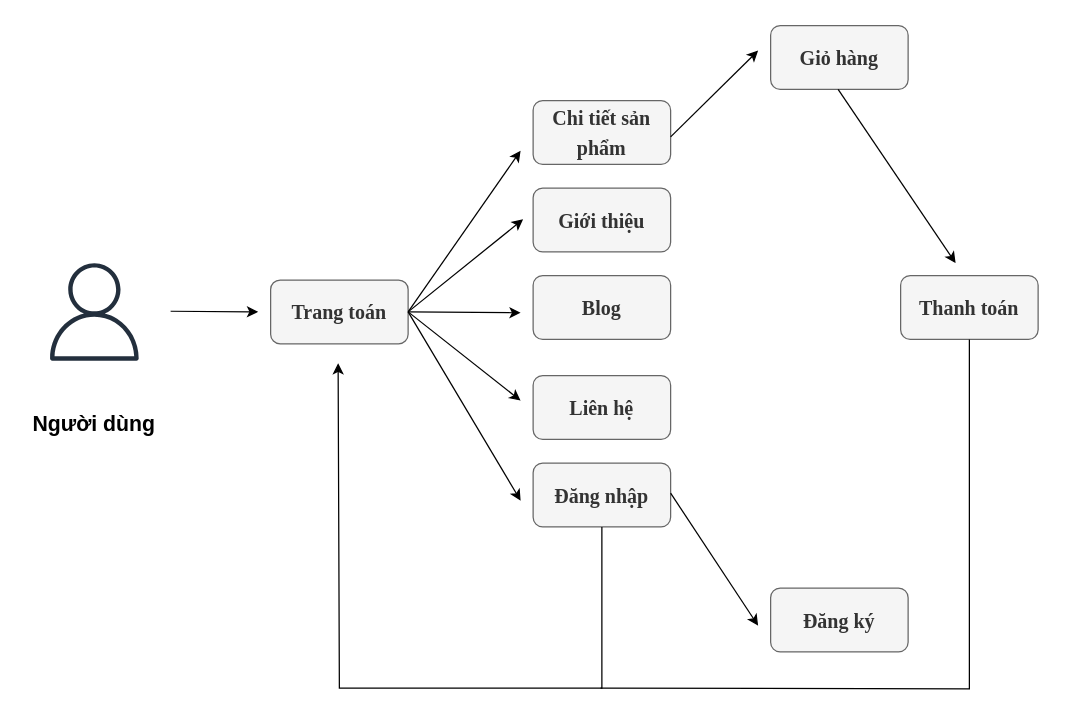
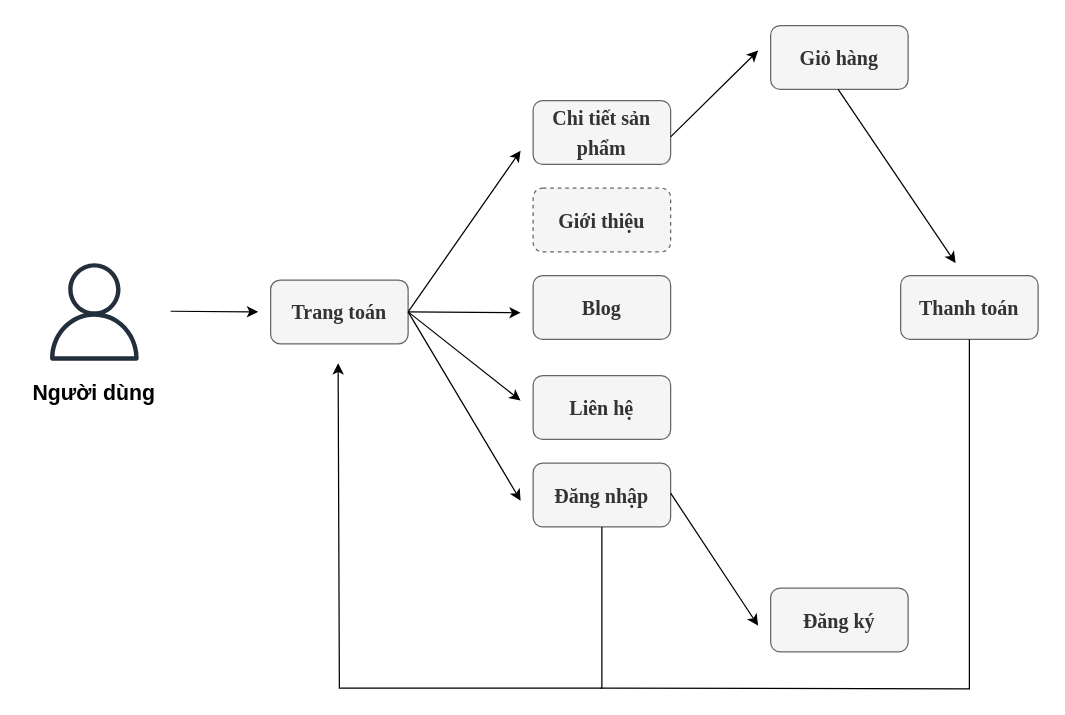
  <mxCell id="0" />
  <mxCell id="1" parent="0" />
  <mxCell id="2" value="" style="sketch=0;outlineConnect=0;fontColor=#232F3E;gradientColor=none;fillColor=#232F3D;strokeColor=none;dashed=0;verticalLabelPosition=bottom;verticalAlign=top;align=center;html=1;fontSize=12;fontStyle=0;aspect=fixed;pointerEvents=1;shape=mxgraph.aws4.user;" parent="1" vertex="1"><mxGeometry x="36" y="210" width="78" height="78" as="geometry" /></mxCell>
  <mxCell id="3" value="&lt;h2 style=&quot;border-color: var(--border-color); color: rgb(51, 51, 51); font-family: &amp;quot;Times New Roman&amp;quot;; text-align: justify; line-height: 23.4px;&quot;&gt;&lt;span style=&quot;border-color: var(--border-color); font-size: 16px; background-color: initial;&quot;&gt;Trang toán&lt;/span&gt;&lt;/h2&gt;" style="rounded=1;whiteSpace=wrap;html=1;fillColor=#f5f5f5;fontColor=#333333;strokeColor=#666666;" parent="1" vertex="1"><mxGeometry x="216" y="223.5" width="110" height="51" as="geometry" /></mxCell>
  <mxCell id="4" value="" style="endArrow=classic;html=1;rounded=0;" parent="1" edge="1"><mxGeometry width="50" height="50" relative="1" as="geometry"><mxPoint x="136" y="248.5" as="sourcePoint" /><mxPoint x="206" y="249" as="targetPoint" /></mxGeometry></mxCell>
- <mxCell id="5" value="&lt;h2 style=&quot;border-color: var(--border-color); color: rgb(51, 51, 51); font-family: &amp;quot;Times New Roman&amp;quot;; text-align: justify; line-height: 23.4px;&quot;&gt;&lt;span style=&quot;border-color: var(--border-color); font-size: 16px; background-color: initial;&quot;&gt;Giới thiệu&lt;/span&gt;&lt;/h2&gt;" style="rounded=1;whiteSpace=wrap;html=1;fillColor=#f5f5f5;fontColor=#333333;strokeColor=#666666;" parent="1" vertex="1"><mxGeometry x="426" y="150" width="110" height="51" as="geometry" /></mxCell>
- <mxCell id="6" value="" style="endArrow=classic;html=1;rounded=0;entryX=-0.073;entryY=0.49;entryDx=0;entryDy=0;entryPerimeter=0;exitX=1;exitY=0.5;exitDx=0;exitDy=0;" parent="1" source="3" target="5" edge="1"><mxGeometry width="50" height="50" relative="1" as="geometry"><mxPoint x="336" y="248.5" as="sourcePoint" /><mxPoint x="406" y="180" as="targetPoint" /></mxGeometry></mxCell>
+ <mxCell id="5" value="&lt;h2 style=&quot;border-color: var(--border-color); color: rgb(51, 51, 51); font-family: &amp;quot;Times New Roman&amp;quot;; text-align: justify; line-height: 23.4px;&quot;&gt;&lt;span style=&quot;border-color: var(--border-color); font-size: 16px; background-color: initial;&quot;&gt;Giới thiệu&lt;/span&gt;&lt;/h2&gt;" style="rounded=1;whiteSpace=wrap;html=1;fillColor=#f5f5f5;fontColor=#333333;strokeColor=#666666;dashed=1;" parent="1" vertex="1"><mxGeometry x="426" y="150" width="110" height="51" as="geometry" /></mxCell>
  <mxCell id="7" value="" style="endArrow=classic;html=1;rounded=0;exitX=1;exitY=0.5;exitDx=0;exitDy=0;" parent="1" source="3" edge="1"><mxGeometry width="50" height="50" relative="1" as="geometry"><mxPoint x="336" y="248.25" as="sourcePoint" /><mxPoint x="416" y="249.75" as="targetPoint" /></mxGeometry></mxCell>
  <mxCell id="8" value="&lt;h2 style=&quot;border-color: var(--border-color); color: rgb(51, 51, 51); font-family: &amp;quot;Times New Roman&amp;quot;; text-align: justify; line-height: 23.4px;&quot;&gt;&lt;span style=&quot;border-color: var(--border-color); font-size: 16px; background-color: initial;&quot;&gt;Blog&lt;/span&gt;&lt;/h2&gt;" style="rounded=1;whiteSpace=wrap;html=1;fillColor=#f5f5f5;fontColor=#333333;strokeColor=#666666;" parent="1" vertex="1"><mxGeometry x="426" y="220" width="110" height="51" as="geometry" /></mxCell>
  <mxCell id="9" value="" style="endArrow=classic;html=1;rounded=0;exitX=1;exitY=0.5;exitDx=0;exitDy=0;" parent="1" source="3" edge="1"><mxGeometry width="50" height="50" relative="1" as="geometry"><mxPoint x="336" y="250" as="sourcePoint" /><mxPoint x="416" y="320" as="targetPoint" /></mxGeometry></mxCell>
  <mxCell id="10" value="&lt;h2 style=&quot;border-color: var(--border-color); color: rgb(51, 51, 51); font-family: &amp;quot;Times New Roman&amp;quot;; line-height: 23.4px;&quot;&gt;&lt;span style=&quot;font-size: 16px;&quot;&gt;Liên hệ&lt;/span&gt;&lt;/h2&gt;" style="rounded=1;whiteSpace=wrap;html=1;fillColor=#f5f5f5;fontColor=#333333;strokeColor=#666666;align=center;" parent="1" vertex="1"><mxGeometry x="426" y="300" width="110" height="51" as="geometry" /></mxCell>
  <mxCell id="11" value="&lt;h2 style=&quot;border-color: var(--border-color); color: rgb(51, 51, 51); font-family: &amp;quot;Times New Roman&amp;quot;; line-height: 23.4px;&quot;&gt;&lt;span style=&quot;font-size: 16px;&quot;&gt;Đăng nhập&lt;/span&gt;&lt;/h2&gt;" style="rounded=1;whiteSpace=wrap;html=1;fillColor=#f5f5f5;fontColor=#333333;strokeColor=#666666;align=center;" parent="1" vertex="1"><mxGeometry x="426" y="370" width="110" height="51" as="geometry" /></mxCell>
  <mxCell id="12" value="" style="endArrow=classic;html=1;rounded=0;exitX=1;exitY=0.5;exitDx=0;exitDy=0;" parent="1" source="3" edge="1"><mxGeometry width="50" height="50" relative="1" as="geometry"><mxPoint x="336" y="250" as="sourcePoint" /><mxPoint x="416" y="400" as="targetPoint" /></mxGeometry></mxCell>
  <mxCell id="13" value="" style="endArrow=classic;html=1;rounded=0;exitX=1;exitY=0.5;exitDx=0;exitDy=0;" parent="1" source="3" edge="1"><mxGeometry width="50" height="50" relative="1" as="geometry"><mxPoint x="326" y="254" as="sourcePoint" /><mxPoint x="416" y="120" as="targetPoint" /></mxGeometry></mxCell>
  <mxCell id="14" value="&lt;h2 style=&quot;border-color: var(--border-color); color: rgb(51, 51, 51); font-family: &amp;quot;Times New Roman&amp;quot;; line-height: 23.4px;&quot;&gt;&lt;span style=&quot;border-color: var(--border-color); font-size: 16px; background-color: initial;&quot;&gt;Chi tiết sản phẩm&lt;/span&gt;&lt;/h2&gt;" style="rounded=1;whiteSpace=wrap;html=1;fillColor=#f5f5f5;fontColor=#333333;strokeColor=#666666;align=center;" parent="1" vertex="1"><mxGeometry x="426" y="80" width="110" height="51" as="geometry" /></mxCell>
  <mxCell id="15" value="" style="endArrow=classic;html=1;rounded=0;exitX=1;exitY=0.5;exitDx=0;exitDy=0;" parent="1" edge="1"><mxGeometry width="50" height="50" relative="1" as="geometry"><mxPoint x="536" y="109" as="sourcePoint" /><mxPoint x="606" y="40" as="targetPoint" /></mxGeometry></mxCell>
  <mxCell id="16" value="&lt;h2 style=&quot;border-color: var(--border-color); color: rgb(51, 51, 51); font-family: &amp;quot;Times New Roman&amp;quot;; line-height: 23.4px;&quot;&gt;&lt;span style=&quot;border-color: var(--border-color); font-size: 16px; background-color: initial;&quot;&gt;Giỏ hàng&lt;/span&gt;&lt;/h2&gt;" style="rounded=1;whiteSpace=wrap;html=1;fillColor=#f5f5f5;fontColor=#333333;strokeColor=#666666;align=center;" parent="1" vertex="1"><mxGeometry x="616" y="20" width="110" height="51" as="geometry" /></mxCell>
  <mxCell id="17" value="&lt;h2 style=&quot;border-color: var(--border-color); color: rgb(51, 51, 51); font-family: &amp;quot;Times New Roman&amp;quot;; line-height: 23.4px;&quot;&gt;&lt;span style=&quot;font-size: 16px;&quot;&gt;Đăng ký&lt;/span&gt;&lt;/h2&gt;" style="rounded=1;whiteSpace=wrap;html=1;fillColor=#f5f5f5;fontColor=#333333;strokeColor=#666666;align=center;" parent="1" vertex="1"><mxGeometry x="616" y="470" width="110" height="51" as="geometry" /></mxCell>
  <mxCell id="18" value="" style="endArrow=classic;html=1;rounded=0;exitX=1;exitY=0.5;exitDx=0;exitDy=0;" parent="1" edge="1"><mxGeometry width="50" height="50" relative="1" as="geometry"><mxPoint x="536" y="394" as="sourcePoint" /><mxPoint x="606" y="500" as="targetPoint" /></mxGeometry></mxCell>
- <mxCell id="19" value="&lt;span style=&quot;font-size: 17px;&quot;&gt;Người dùng&lt;/span&gt;" style="text;html=1;align=center;verticalAlign=middle;whiteSpace=wrap;rounded=0;fontStyle=1;fontSize=17;" parent="1" vertex="1"><mxGeometry x="20" y="325" width="110" height="30" as="geometry" /></mxCell>
+ <mxCell id="19" value="&lt;span style=&quot;font-size: 17px;&quot;&gt;Người dùng&lt;/span&gt;" style="text;html=1;align=center;verticalAlign=middle;whiteSpace=wrap;rounded=0;fontStyle=1;fontSize=17;" parent="1" vertex="1"><mxGeometry x="20" y="300" width="110" height="30" as="geometry" /></mxCell>
  <mxCell id="20" value="&lt;h2 style=&quot;border-color: var(--border-color); color: rgb(51, 51, 51); font-family: &amp;quot;Times New Roman&amp;quot;; line-height: 23.4px;&quot;&gt;&lt;span style=&quot;border-color: var(--border-color); font-size: 16px; background-color: initial;&quot;&gt;Thanh toán&lt;/span&gt;&lt;/h2&gt;" style="rounded=1;whiteSpace=wrap;html=1;fillColor=#f5f5f5;fontColor=#333333;strokeColor=#666666;align=center;" parent="1" vertex="1"><mxGeometry x="720" y="220" width="110" height="51" as="geometry" /></mxCell>
  <mxCell id="21" value="" style="endArrow=classic;html=1;rounded=0;exitX=1;exitY=0.5;exitDx=0;exitDy=0;" parent="1" edge="1"><mxGeometry width="50" height="50" relative="1" as="geometry"><mxPoint x="670" y="71" as="sourcePoint" /><mxPoint x="764" y="210" as="targetPoint" /></mxGeometry></mxCell>
  <mxCell id="22" value="" style="endArrow=classic;html=1;rounded=0;edgeStyle=orthogonalEdgeStyle;exitX=0.5;exitY=1;exitDx=0;exitDy=0;" edge="1" parent="1" source="11"><mxGeometry width="50" height="50" relative="1" as="geometry"><mxPoint x="450" y="530" as="sourcePoint" /><mxPoint x="270" y="290" as="targetPoint" /><Array as="points"><mxPoint x="481" y="550" /><mxPoint x="271" y="550" /><mxPoint x="271" y="290" /></Array></mxGeometry></mxCell>
  <mxCell id="23" value="" style="endArrow=none;html=1;rounded=0;edgeStyle=orthogonalEdgeStyle;entryX=0.5;entryY=1;entryDx=0;entryDy=0;" edge="1" parent="1" target="20"><mxGeometry width="50" height="50" relative="1" as="geometry"><mxPoint x="480" y="550" as="sourcePoint" /><mxPoint x="680" y="570" as="targetPoint" /></mxGeometry></mxCell>
